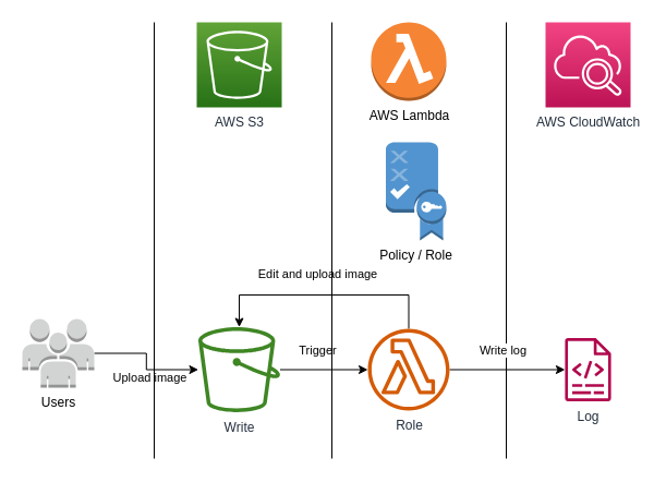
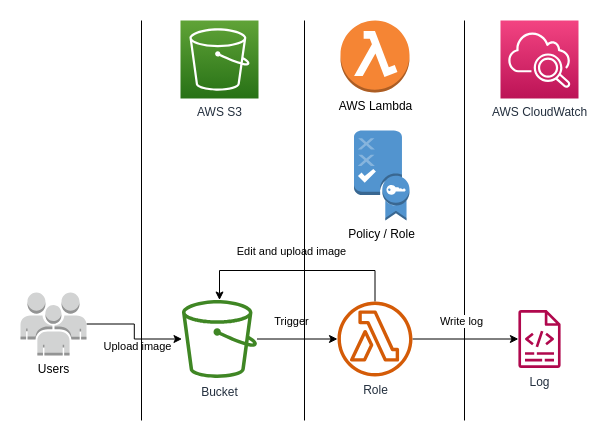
  <mxCell id="0" />
  <mxCell id="1" parent="0" />
  <mxCell id="2" value="AWS Lambda&lt;br&gt;" style="outlineConnect=0;dashed=0;verticalLabelPosition=bottom;verticalAlign=top;align=center;html=1;shape=mxgraph.aws3.lambda_function;fillColor=#F58534;gradientColor=none;" vertex="1" parent="1"><mxGeometry x="340" y="20" width="69" height="72" as="geometry" /></mxCell>
  <mxCell id="3" value="AWS S3&lt;br&gt;" style="sketch=0;points=[[0,0,0],[0.25,0,0],[0.5,0,0],[0.75,0,0],[1,0,0],[0,1,0],[0.25,1,0],[0.5,1,0],[0.75,1,0],[1,1,0],[0,0.25,0],[0,0.5,0],[0,0.75,0],[1,0.25,0],[1,0.5,0],[1,0.75,0]];outlineConnect=0;fontColor=#232F3E;gradientColor=#60A337;gradientDirection=north;fillColor=#277116;strokeColor=#ffffff;dashed=0;verticalLabelPosition=bottom;verticalAlign=top;align=center;html=1;fontSize=12;fontStyle=0;aspect=fixed;shape=mxgraph.aws4.resourceIcon;resIcon=mxgraph.aws4.s3;" vertex="1" parent="1"><mxGeometry x="180" y="20" width="78" height="78" as="geometry" /></mxCell>
  <mxCell id="4" style="edgeStyle=orthogonalEdgeStyle;rounded=0;orthogonalLoop=1;jettySize=auto;html=1;" edge="1" parent="1" source="6" target="10"><mxGeometry relative="1" as="geometry" /></mxCell>
  <mxCell id="5" value="Upload image" style="edgeLabel;html=1;align=center;verticalAlign=middle;resizable=0;points=[];" vertex="1" connectable="0" parent="4"><mxGeometry x="-0.215" y="-4" relative="1" as="geometry"><mxPoint x="7" y="18" as="offset" /></mxGeometry></mxCell>
  <mxCell id="6" value="Users" style="outlineConnect=0;dashed=0;verticalLabelPosition=bottom;verticalAlign=top;align=center;html=1;shape=mxgraph.aws3.users;fillColor=#D2D3D3;gradientColor=none;" vertex="1" parent="1"><mxGeometry x="20" y="292" width="66" height="63" as="geometry" /></mxCell>
  <mxCell id="7" value="Log" style="sketch=0;outlineConnect=0;fontColor=#232F3E;gradientColor=none;fillColor=#B0084D;strokeColor=none;dashed=0;verticalLabelPosition=bottom;verticalAlign=top;align=center;html=1;fontSize=12;fontStyle=0;aspect=fixed;pointerEvents=1;shape=mxgraph.aws4.logs;" vertex="1" parent="1"><mxGeometry x="500" y="309.5" width="78" height="58" as="geometry" /></mxCell>
  <mxCell id="8" style="edgeStyle=orthogonalEdgeStyle;rounded=0;orthogonalLoop=1;jettySize=auto;html=1;" edge="1" parent="1" source="10" target="14"><mxGeometry relative="1" as="geometry" /></mxCell>
  <mxCell id="9" value="Trigger" style="edgeLabel;html=1;align=center;verticalAlign=middle;resizable=0;points=[];" vertex="1" connectable="0" parent="8"><mxGeometry x="-0.297" y="-1" relative="1" as="geometry"><mxPoint x="6" y="-19" as="offset" /></mxGeometry></mxCell>
- <mxCell id="10" value="Write" style="sketch=0;outlineConnect=0;fontColor=#232F3E;gradientColor=none;fillColor=#3F8624;strokeColor=none;dashed=0;verticalLabelPosition=bottom;verticalAlign=top;align=center;html=1;fontSize=12;fontStyle=0;aspect=fixed;pointerEvents=1;shape=mxgraph.aws4.bucket;" vertex="1" parent="1"><mxGeometry x="181.5" y="299.5" width="75" height="78" as="geometry" /></mxCell>
+ <mxCell id="10" value="Bucket" style="sketch=0;outlineConnect=0;fontColor=#232F3E;gradientColor=none;fillColor=#3F8624;strokeColor=none;dashed=0;verticalLabelPosition=bottom;verticalAlign=top;align=center;html=1;fontSize=12;fontStyle=0;aspect=fixed;pointerEvents=1;shape=mxgraph.aws4.bucket;" vertex="1" parent="1"><mxGeometry x="181.5" y="299.5" width="75" height="78" as="geometry" /></mxCell>
  <mxCell id="11" style="edgeStyle=orthogonalEdgeStyle;rounded=0;orthogonalLoop=1;jettySize=auto;html=1;" edge="1" parent="1" source="14" target="7"><mxGeometry relative="1" as="geometry" /></mxCell>
  <mxCell id="12" style="edgeStyle=orthogonalEdgeStyle;rounded=0;orthogonalLoop=1;jettySize=auto;html=1;" edge="1" parent="1" source="14" target="10"><mxGeometry relative="1" as="geometry"><Array as="points"><mxPoint x="375" y="270" /><mxPoint x="219" y="270" /></Array></mxGeometry></mxCell>
  <mxCell id="13" value="Edit and upload image" style="edgeLabel;html=1;align=center;verticalAlign=middle;resizable=0;points=[];" vertex="1" connectable="0" parent="12"><mxGeometry x="0.284" y="-1" relative="1" as="geometry"><mxPoint x="24" y="-19" as="offset" /></mxGeometry></mxCell>
  <mxCell id="14" value="Role&lt;br&gt;" style="sketch=0;outlineConnect=0;fontColor=#232F3E;gradientColor=none;fillColor=#D45B07;strokeColor=none;dashed=0;verticalLabelPosition=bottom;verticalAlign=top;align=center;html=1;fontSize=12;fontStyle=0;aspect=fixed;pointerEvents=1;shape=mxgraph.aws4.lambda_function;" vertex="1" parent="1"><mxGeometry x="337" y="301" width="75" height="75" as="geometry" /></mxCell>
  <mxCell id="15" value="AWS CloudWatch" style="sketch=0;points=[[0,0,0],[0.25,0,0],[0.5,0,0],[0.75,0,0],[1,0,0],[0,1,0],[0.25,1,0],[0.5,1,0],[0.75,1,0],[1,1,0],[0,0.25,0],[0,0.5,0],[0,0.75,0],[1,0.25,0],[1,0.5,0],[1,0.75,0]];points=[[0,0,0],[0.25,0,0],[0.5,0,0],[0.75,0,0],[1,0,0],[0,1,0],[0.25,1,0],[0.5,1,0],[0.75,1,0],[1,1,0],[0,0.25,0],[0,0.5,0],[0,0.75,0],[1,0.25,0],[1,0.5,0],[1,0.75,0]];outlineConnect=0;fontColor=#232F3E;gradientColor=#F34482;gradientDirection=north;fillColor=#BC1356;strokeColor=#ffffff;dashed=0;verticalLabelPosition=bottom;verticalAlign=top;align=center;html=1;fontSize=12;fontStyle=0;aspect=fixed;shape=mxgraph.aws4.resourceIcon;resIcon=mxgraph.aws4.cloudwatch_2;" vertex="1" parent="1"><mxGeometry x="500" y="20" width="78" height="78" as="geometry" /></mxCell>
  <mxCell id="16" value="Policy / Role" style="outlineConnect=0;dashed=0;verticalLabelPosition=bottom;verticalAlign=top;align=center;html=1;shape=mxgraph.aws3.policy;fillColor=#5294CF;gradientColor=none;" vertex="1" parent="1"><mxGeometry x="353.5" y="130" width="55.5" height="90" as="geometry" /></mxCell>
  <mxCell id="17" value="" style="line;strokeWidth=1;fillColor=none;align=left;verticalAlign=middle;spacingTop=-1;spacingLeft=3;spacingRight=3;rotatable=0;labelPosition=right;points=[];portConstraint=eastwest;strokeColor=inherit;flipH=1;flipV=1;direction=south;" vertex="1" parent="1"><mxGeometry x="300" y="20" width="8" height="400" as="geometry" /></mxCell>
  <mxCell id="18" value="" style="line;strokeWidth=1;fillColor=none;align=left;verticalAlign=middle;spacingTop=-1;spacingLeft=3;spacingRight=3;rotatable=0;labelPosition=right;points=[];portConstraint=eastwest;strokeColor=inherit;flipH=1;flipV=1;direction=south;" vertex="1" parent="1"><mxGeometry x="460" y="20" width="8" height="400" as="geometry" /></mxCell>
  <mxCell id="19" value="" style="line;strokeWidth=1;fillColor=none;align=left;verticalAlign=middle;spacingTop=-1;spacingLeft=3;spacingRight=3;rotatable=0;labelPosition=right;points=[];portConstraint=eastwest;strokeColor=inherit;flipH=1;flipV=1;direction=south;" vertex="1" parent="1"><mxGeometry x="137" y="20" width="8" height="400" as="geometry" /></mxCell>
  <mxCell id="20" value="Write log" style="edgeLabel;html=1;align=center;verticalAlign=middle;resizable=0;points=[];" vertex="1" connectable="0" parent="1"><mxGeometry x="460.003" y="320" as="geometry" /></mxCell>
